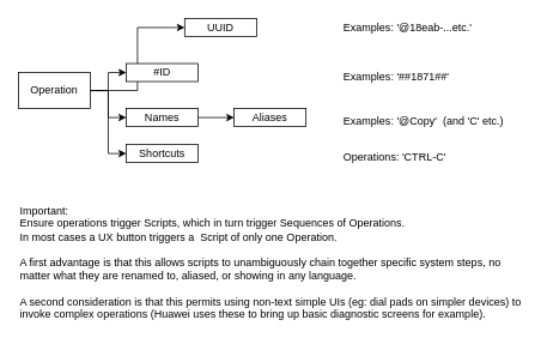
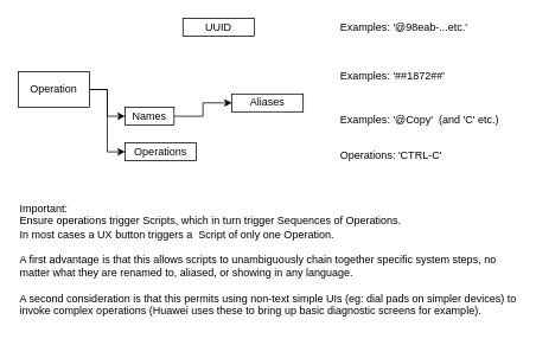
  <mxCell id="0" />
  <mxCell id="1" parent="0" />
- <mxCell id="2" style="edgeStyle=orthogonalEdgeStyle;rounded=0;orthogonalLoop=1;jettySize=auto;html=1;entryX=0;entryY=0.5;entryDx=0;entryDy=0;" edge="1" parent="1" source="6" target="7"><mxGeometry relative="1" as="geometry" /></mxCell>
- <mxCell id="3" style="edgeStyle=orthogonalEdgeStyle;rounded=0;orthogonalLoop=1;jettySize=auto;html=1;entryX=0;entryY=0.5;entryDx=0;entryDy=0;" edge="1" parent="1" source="6" target="8"><mxGeometry relative="1" as="geometry" /></mxCell>
  <mxCell id="4" style="edgeStyle=orthogonalEdgeStyle;rounded=0;orthogonalLoop=1;jettySize=auto;html=1;entryX=0;entryY=0.5;entryDx=0;entryDy=0;" edge="1" parent="1" source="6" target="10"><mxGeometry relative="1" as="geometry" /></mxCell>
  <mxCell id="5" style="edgeStyle=orthogonalEdgeStyle;rounded=0;orthogonalLoop=1;jettySize=auto;html=1;entryX=0;entryY=0.5;entryDx=0;entryDy=0;" edge="1" parent="1" source="6" target="12"><mxGeometry relative="1" as="geometry" /></mxCell>
  <mxCell id="6" value="Operation" style="rounded=0;whiteSpace=wrap;html=1;" vertex="1" parent="1"><mxGeometry x="20" y="80" width="80" height="40" as="geometry" /></mxCell>
  <mxCell id="7" value="UUID" style="rounded=0;whiteSpace=wrap;html=1;" vertex="1" parent="1"><mxGeometry x="205" y="20" width="80" height="20" as="geometry" /></mxCell>
- <mxCell id="8" value="#ID" style="rounded=0;whiteSpace=wrap;html=1;" vertex="1" parent="1"><mxGeometry x="140" y="70" width="80" height="20" as="geometry" /></mxCell>
  <mxCell id="9" style="edgeStyle=orthogonalEdgeStyle;rounded=0;orthogonalLoop=1;jettySize=auto;html=1;entryX=0;entryY=0.5;entryDx=0;entryDy=0;" edge="1" parent="1" source="10" target="11"><mxGeometry relative="1" as="geometry" /></mxCell>
- <mxCell id="10" value="Names" style="rounded=0;whiteSpace=wrap;html=1;" vertex="1" parent="1"><mxGeometry x="140" y="120" width="80" height="20" as="geometry" /></mxCell>
- <mxCell id="11" value="Aliases" style="rounded=0;whiteSpace=wrap;html=1;" vertex="1" parent="1"><mxGeometry x="260" y="120" width="80" height="20" as="geometry" /></mxCell>
- <mxCell id="12" value="Shortcuts" style="rounded=0;whiteSpace=wrap;html=1;" vertex="1" parent="1"><mxGeometry x="140" y="160" width="80" height="20" as="geometry" /></mxCell>
- <mxCell id="13" value="Examples: '##1871##'" style="text;html=1;strokeColor=none;fillColor=none;align=left;verticalAlign=middle;whiteSpace=wrap;rounded=0;" vertex="1" parent="1"><mxGeometry x="380" y="80" width="190" height="10" as="geometry" /></mxCell>
+ <mxCell id="10" value="Names" style="rounded=0;whiteSpace=wrap;html=1;" vertex="1" parent="1"><mxGeometry x="140" y="120" width="55" height="20" as="geometry" /></mxCell>
+ <mxCell id="11" value="Aliases" style="rounded=0;whiteSpace=wrap;html=1;" vertex="1" parent="1"><mxGeometry x="260" y="105" width="80" height="20" as="geometry" /></mxCell>
+ <mxCell id="12" value="Operations" style="rounded=0;whiteSpace=wrap;html=1;" vertex="1" parent="1"><mxGeometry x="140" y="160" width="80" height="20" as="geometry" /></mxCell>
+ <mxCell id="13" value="Examples: '##1872##'" style="text;html=1;strokeColor=none;fillColor=none;align=left;verticalAlign=middle;whiteSpace=wrap;rounded=0;" vertex="1" parent="1"><mxGeometry x="380" y="80" width="190" height="10" as="geometry" /></mxCell>
  <mxCell id="14" value="Important:&lt;br&gt;Ensure operations trigger Scripts, which in turn trigger Sequences of Operations.&lt;br&gt;In most cases a UX button triggers a&amp;nbsp; Script of only one Operation.&lt;br&gt;&lt;br&gt;A first advantage is that this allows scripts to unambiguously chain together specific system steps, no matter what they are renamed to, aliased, or showing in any language.&lt;br&gt;&lt;br&gt;A second consideration is that this permits using non-text simple UIs (eg: dial pads on simpler devices) to invoke complex operations (Huawei uses these to bring up basic diagnostic screens for example)." style="text;html=1;strokeColor=none;fillColor=none;align=left;verticalAlign=top;whiteSpace=wrap;rounded=0;" vertex="1" parent="1"><mxGeometry x="20" y="220" width="560" height="160" as="geometry" /></mxCell>
- <mxCell id="15" value="Examples: '@18eab-...etc.'" style="text;html=1;strokeColor=none;fillColor=none;align=left;verticalAlign=middle;whiteSpace=wrap;rounded=0;" vertex="1" parent="1"><mxGeometry x="380" y="20" width="200" height="20" as="geometry" /></mxCell>
+ <mxCell id="15" value="Examples: '@98eab-...etc.'" style="text;html=1;strokeColor=none;fillColor=none;align=left;verticalAlign=middle;whiteSpace=wrap;rounded=0;" vertex="1" parent="1"><mxGeometry x="380" y="20" width="200" height="20" as="geometry" /></mxCell>
  <mxCell id="16" value="Examples: '@Copy'&amp;nbsp; (and 'C' etc.)" style="text;html=1;strokeColor=none;fillColor=none;align=left;verticalAlign=middle;whiteSpace=wrap;rounded=0;" vertex="1" parent="1"><mxGeometry x="380" y="130" width="190" height="10" as="geometry" /></mxCell>
  <mxCell id="17" value="Operations: 'CTRL-C'" style="text;html=1;strokeColor=none;fillColor=none;align=left;verticalAlign=middle;whiteSpace=wrap;rounded=0;" vertex="1" parent="1"><mxGeometry x="380" y="170" width="190" height="10" as="geometry" /></mxCell>
